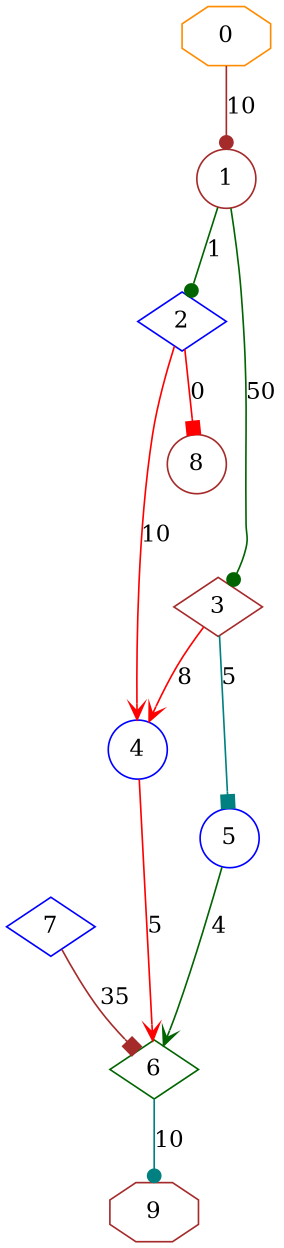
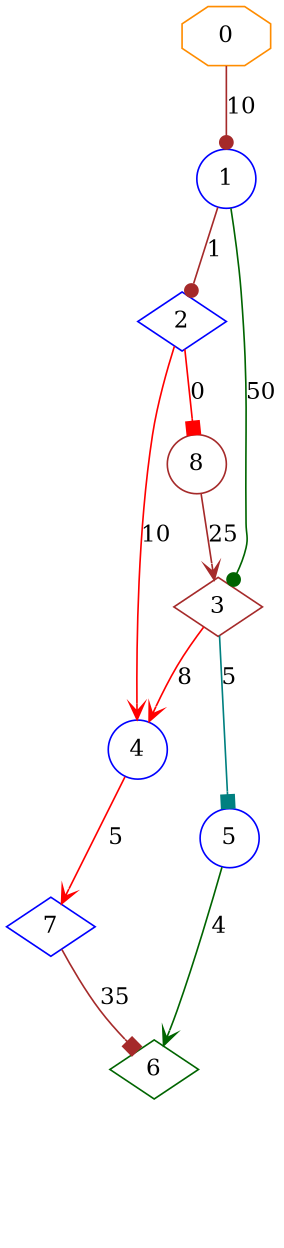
  digraph {
    node [color=brown shape=circle]
    edge [arrowhead=vee color=brown]
    0 [color=darkorange shape=octagon]
-   1
+   1 [color=blue]
    2 [color=blue shape=diamond]
    3 [shape=diamond]
    4 [color=blue]
    8
    5 [color=blue]
    7 [color=blue shape=diamond]
    6 [color=darkgreen shape=diamond]
-   9 [shape=octagon]
    0 -> 1 [arrowhead=dot label=10]
-   1 -> 2 [arrowhead=dot color=darkgreen label=1]
+   1 -> 2 [arrowhead=dot label=1]
    1 -> 3 [arrowhead=dot color=darkgreen label=50]
    2 -> 4 [color=red label=10]
    2 -> 8 [arrowhead=box color=red label=0]
    3 -> 4 [color=red label=8]
    3 -> 5 [arrowhead=box color=teal label=5]
-   4 -> 6 [color=red label=5]
+   4 -> 7 [color=red label=5]
+   8 -> 3 [label=25]
    5 -> 6 [color=darkgreen label=4]
    7 -> 6 [arrowhead=box label=35]
-   6 -> 9 [arrowhead=dot color=teal label=10]
  }
